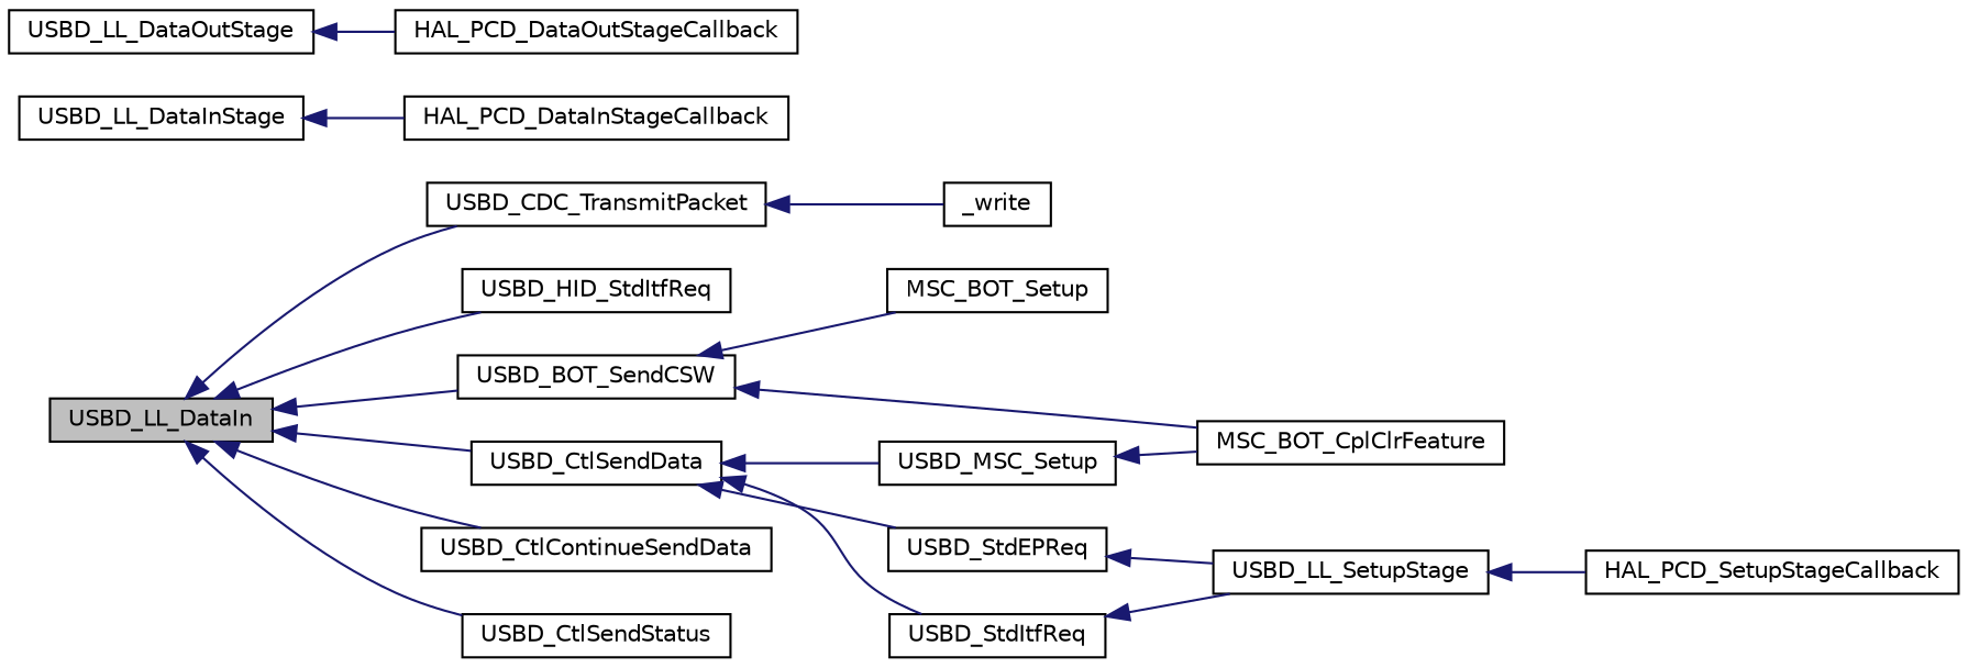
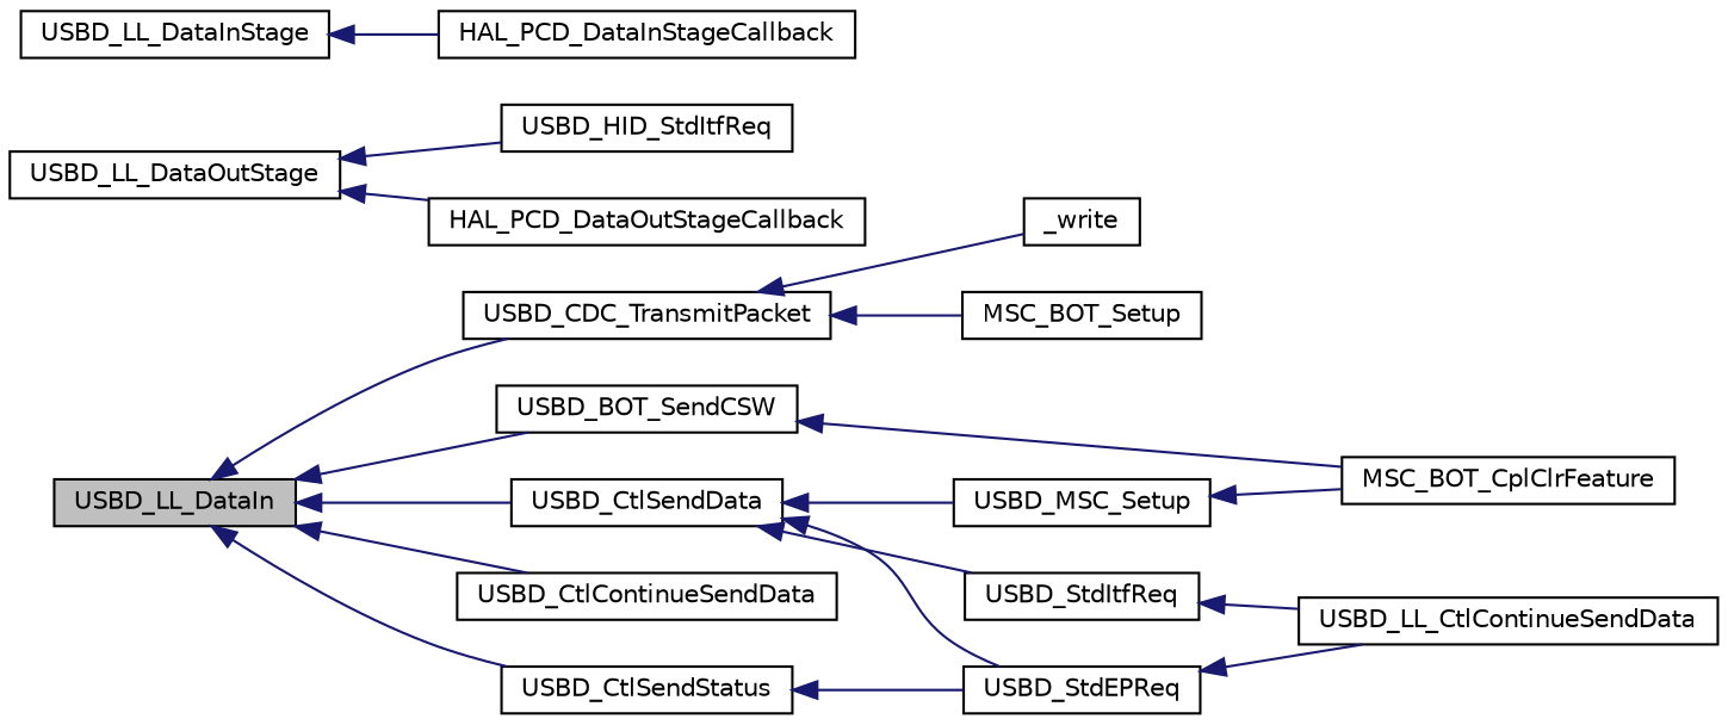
  digraph {
    rankdir=LR
    node [color=black fillcolor=white fontname=Helvetica fontsize=10 shape=record style=filled]
    edge [color=midnightblue dir=back fontname=Helvetica fontsize=10 labelfontname=Helvetica labelfontsize=10 style=solid]
    n1 [fillcolor=grey75 fontcolor=black height=0.2 label=USBD_LL_DataIn width=0.4]
    n2 [height=0.2 label=USBD_CDC_TransmitPacket width=0.4]
    n3 [height=0.2 label=USBD_HID_StdItfReq width=0.4]
    n4 [height=0.2 label=USBD_BOT_SendCSW width=0.4]
    n5 [height=0.2 label=USBD_CtlSendData width=0.4]
    n6 [height=0.2 label=USBD_CtlContinueSendData width=0.4]
    n7 [height=0.2 label=USBD_CtlSendStatus width=0.4]
    n8 [height=0.2 label=_write width=0.4]
    n9 [height=0.2 label=MSC_BOT_Setup width=0.4]
    n10 [height=0.2 label=MSC_BOT_CplClrFeature width=0.4]
    n11 [height=0.2 label=USBD_MSC_Setup width=0.4]
    n12 [height=0.2 label=USBD_StdEPReq width=0.4]
    n13 [height=0.2 label=USBD_StdItfReq width=0.4]
-   n14 [height=0.2 label=USBD_LL_SetupStage width=0.4]
-   n15 [height=0.2 label=HAL_PCD_SetupStageCallback width=0.4]
+   n14 [height=0.2 label=USBD_LL_CtlContinueSendData width=0.4]
    n16 [height=0.2 label=USBD_LL_DataInStage width=0.4]
    n17 [height=0.2 label=HAL_PCD_DataInStageCallback width=0.4]
    n18 [height=0.2 label=USBD_LL_DataOutStage width=0.4]
    n19 [height=0.2 label=HAL_PCD_DataOutStageCallback width=0.4]
    n1 -> n2
-   n1 -> n3
+   n18 -> n3
    n1 -> n4
    n1 -> n5
    n1 -> n6
    n1 -> n7
    n2 -> n8
-   n4 -> n9
+   n2 -> n9
    n4 -> n10
    n5 -> n11
    n5 -> n12
    n5 -> n13
+   n7 -> n12
    n11 -> n10
    n12 -> n14
    n13 -> n14
-   n14 -> n15
    n16 -> n17
    n18 -> n19
  }
